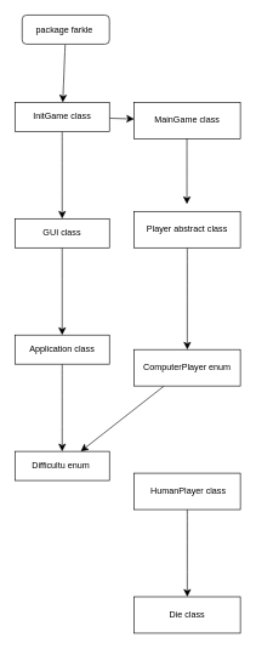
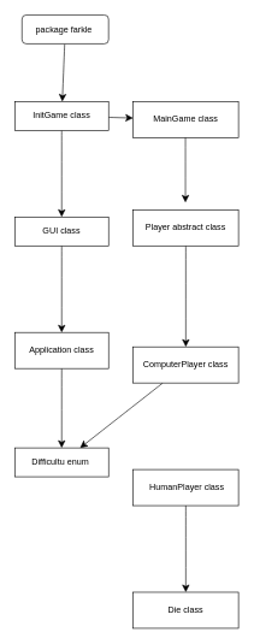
  <mxCell id="0" />
  <mxCell id="1" parent="0" />
  <mxCell id="2" value="" style="edgeStyle=none;curved=1;rounded=0;orthogonalLoop=1;jettySize=auto;html=1;fontSize=12;startSize=8;endSize=8;" edge="1" parent="1" source="3" target="6"><mxGeometry relative="1" as="geometry" /></mxCell>
  <mxCell id="3" value="package farkle&amp;nbsp;" style="rounded=1;whiteSpace=wrap;html=1;fontSize=12;glass=0;strokeWidth=1;shadow=0;" parent="1" vertex="1"><mxGeometry x="30" y="20" width="120" height="40" as="geometry" /></mxCell>
  <mxCell id="4" value="" style="edgeStyle=none;curved=1;rounded=0;orthogonalLoop=1;jettySize=auto;html=1;fontSize=12;startSize=8;endSize=8;" edge="1" parent="1" source="6" target="8"><mxGeometry relative="1" as="geometry" /></mxCell>
  <mxCell id="5" value="" style="edgeStyle=none;curved=1;rounded=0;orthogonalLoop=1;jettySize=auto;html=1;fontSize=12;startSize=8;endSize=8;" edge="1" parent="1" source="6" target="17"><mxGeometry relative="1" as="geometry" /></mxCell>
  <mxCell id="6" value="InitGame class" style="rounded=0;whiteSpace=wrap;html=1;" vertex="1" parent="1"><mxGeometry x="20" y="140" width="130" height="40" as="geometry" /></mxCell>
  <mxCell id="7" value="" style="edgeStyle=none;curved=1;rounded=0;orthogonalLoop=1;jettySize=auto;html=1;fontSize=12;startSize=8;endSize=8;" edge="1" parent="1"><mxGeometry relative="1" as="geometry"><mxPoint x="256.5" y="160" as="sourcePoint" /><mxPoint x="256.5" y="280" as="targetPoint" /></mxGeometry></mxCell>
  <mxCell id="8" value="MainGame class" style="rounded=0;whiteSpace=wrap;html=1;" vertex="1" parent="1"><mxGeometry x="184" y="140" width="146" height="50" as="geometry" /></mxCell>
  <mxCell id="9" value="" style="edgeStyle=none;curved=1;rounded=0;orthogonalLoop=1;jettySize=auto;html=1;fontSize=12;startSize=8;endSize=8;" edge="1" parent="1" source="10" target="12"><mxGeometry relative="1" as="geometry" /></mxCell>
  <mxCell id="10" value="Player abstract class" style="rounded=0;whiteSpace=wrap;html=1;" vertex="1" parent="1"><mxGeometry x="184" y="290" width="146" height="50" as="geometry" /></mxCell>
  <mxCell id="11" value="" style="edgeStyle=none;curved=1;rounded=0;orthogonalLoop=1;jettySize=auto;html=1;fontSize=12;startSize=8;endSize=8;" edge="1" parent="1" source="12" target="20"><mxGeometry relative="1" as="geometry" /></mxCell>
- <mxCell id="12" value="ComputerPlayer enum" style="rounded=0;whiteSpace=wrap;html=1;" vertex="1" parent="1"><mxGeometry x="184" y="480" width="146" height="50" as="geometry" /></mxCell>
+ <mxCell id="12" value="ComputerPlayer class" style="rounded=0;whiteSpace=wrap;html=1;" vertex="1" parent="1"><mxGeometry x="184" y="480" width="146" height="50" as="geometry" /></mxCell>
  <mxCell id="13" value="" style="edgeStyle=none;curved=1;rounded=0;orthogonalLoop=1;jettySize=auto;html=1;fontSize=12;startSize=8;endSize=8;" edge="1" parent="1" source="14" target="15"><mxGeometry relative="1" as="geometry" /></mxCell>
  <mxCell id="14" value="&amp;nbsp;HumanPlayer class" style="rounded=0;whiteSpace=wrap;html=1;" vertex="1" parent="1"><mxGeometry x="184" y="650" width="146" height="50" as="geometry" /></mxCell>
  <mxCell id="15" value="Die class" style="rounded=0;whiteSpace=wrap;html=1;" vertex="1" parent="1"><mxGeometry x="184" y="820" width="146" height="50" as="geometry" /></mxCell>
  <mxCell id="16" value="" style="edgeStyle=none;curved=1;rounded=0;orthogonalLoop=1;jettySize=auto;html=1;fontSize=12;startSize=8;endSize=8;" edge="1" parent="1" source="17" target="19"><mxGeometry relative="1" as="geometry" /></mxCell>
  <mxCell id="17" value="GUI class" style="rounded=0;whiteSpace=wrap;html=1;" vertex="1" parent="1"><mxGeometry x="20" y="300" width="130" height="40" as="geometry" /></mxCell>
  <mxCell id="18" value="" style="edgeStyle=none;curved=1;rounded=0;orthogonalLoop=1;jettySize=auto;html=1;fontSize=12;startSize=8;endSize=8;" edge="1" parent="1" source="19" target="20"><mxGeometry relative="1" as="geometry" /></mxCell>
- <mxCell id="19" value="Application class" style="rounded=0;whiteSpace=wrap;html=1;" vertex="1" parent="1"><mxGeometry x="20" y="460" width="130" height="40" as="geometry" /></mxCell>
+ <mxCell id="19" value="Application class" style="rounded=0;whiteSpace=wrap;html=1;" vertex="1" parent="1"><mxGeometry x="20" y="460" width="130" height="50" as="geometry" /></mxCell>
  <mxCell id="20" value="Difficultu enum&amp;nbsp;" style="rounded=0;whiteSpace=wrap;html=1;" vertex="1" parent="1"><mxGeometry x="20" y="620" width="130" height="40" as="geometry" /></mxCell>
